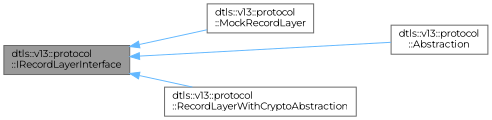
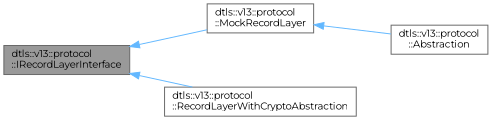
  digraph {
    fontname=Montserrat
    rankdir=LR
    node [color=gray40 fillcolor=white fontname=Montserrat fontsize=10 shape=box style=filled]
    edge [color=steelblue1 dir=back fontname=Montserrat fontsize=10 labelfontname=Helvetica labelfontsize=10 style=solid]
    n1 [fillcolor=grey60 fontcolor=black height=0.2 label="dtls::v13::protocol\l::IRecordLayerInterface" width=0.4]
    n2 [height=0.2 label="dtls::v13::protocol\l::MockRecordLayer" width=0.4]
    n3 [height=0.2 label="dtls::v13::protocol\l::Abstraction" width=0.4]
    n4 [height=0.2 label="dtls::v13::protocol\l::RecordLayerWithCryptoAbstraction" width=0.4]
    n1 -> n2
-   n1 -> n3
+   n2 -> n3
    n1 -> n4
  }
